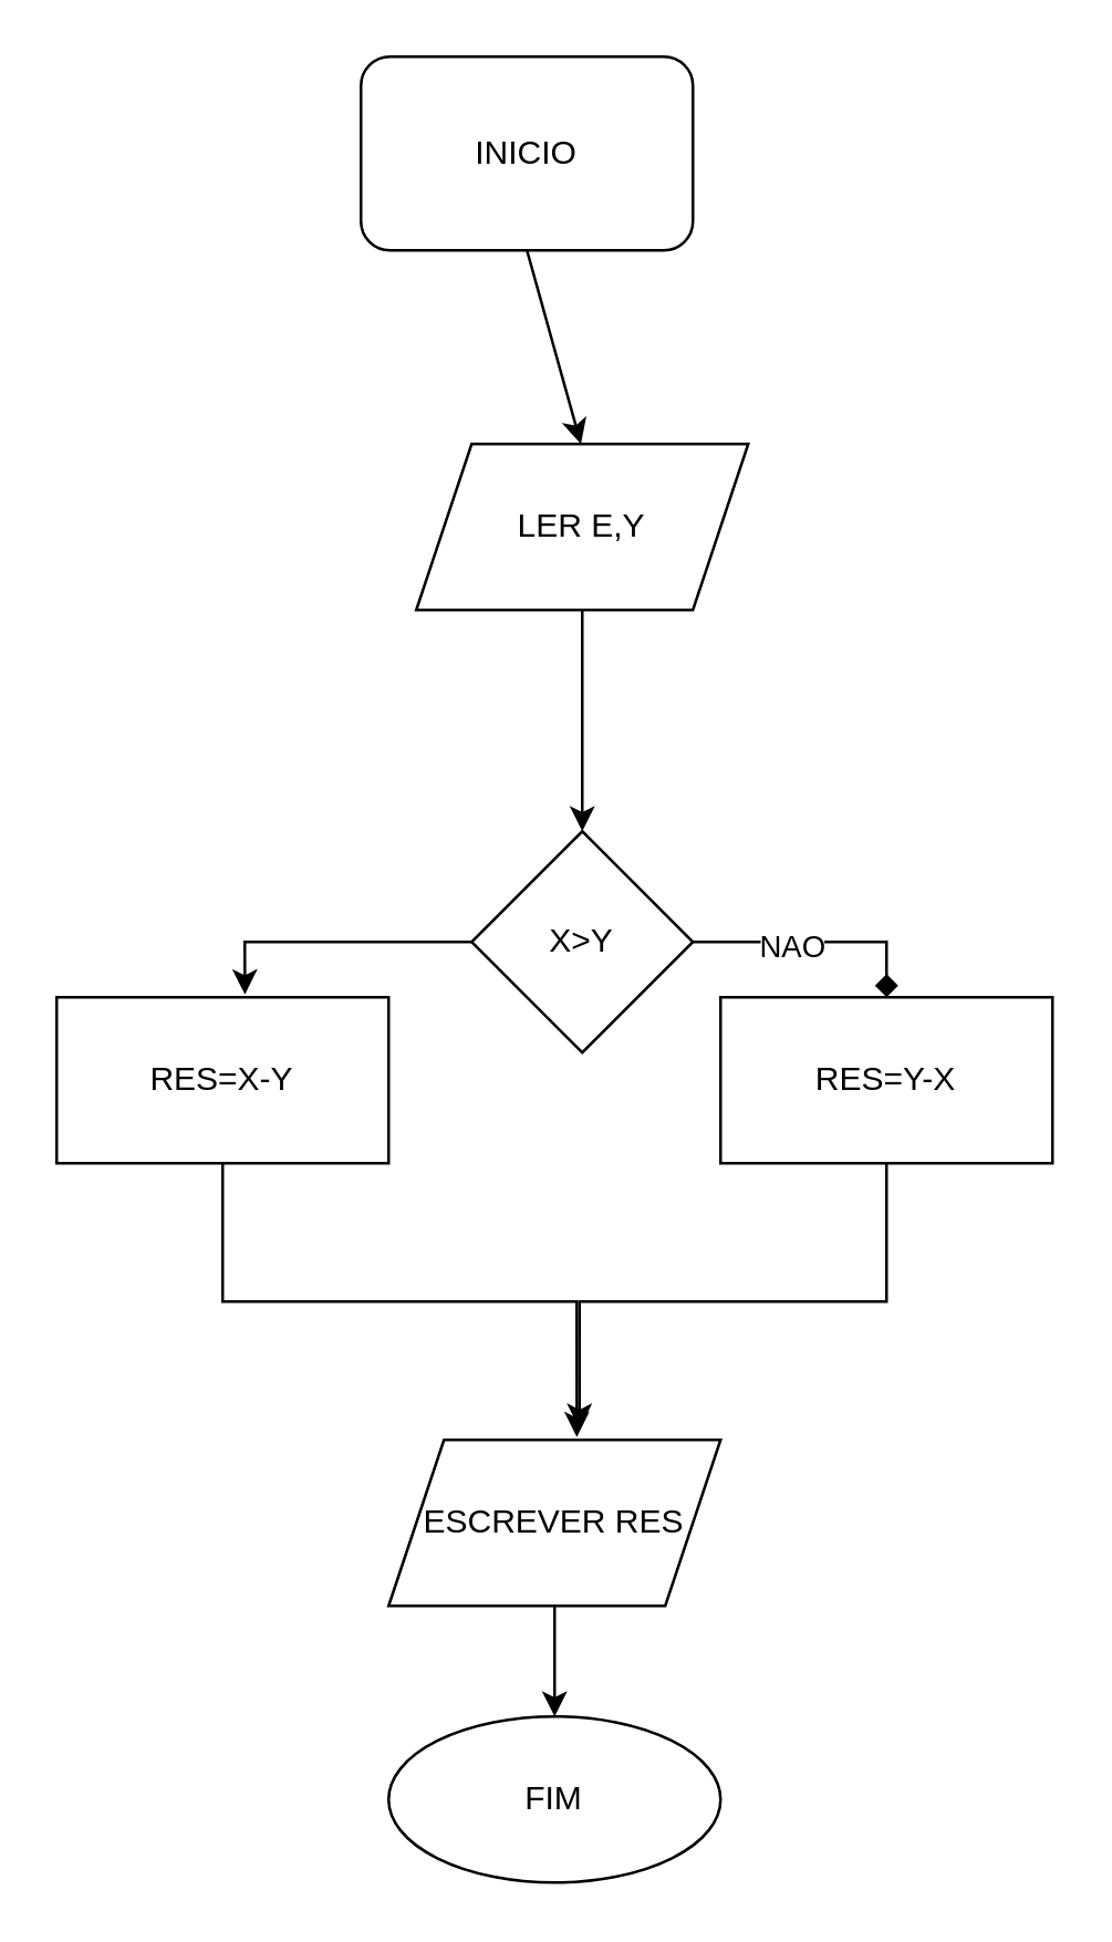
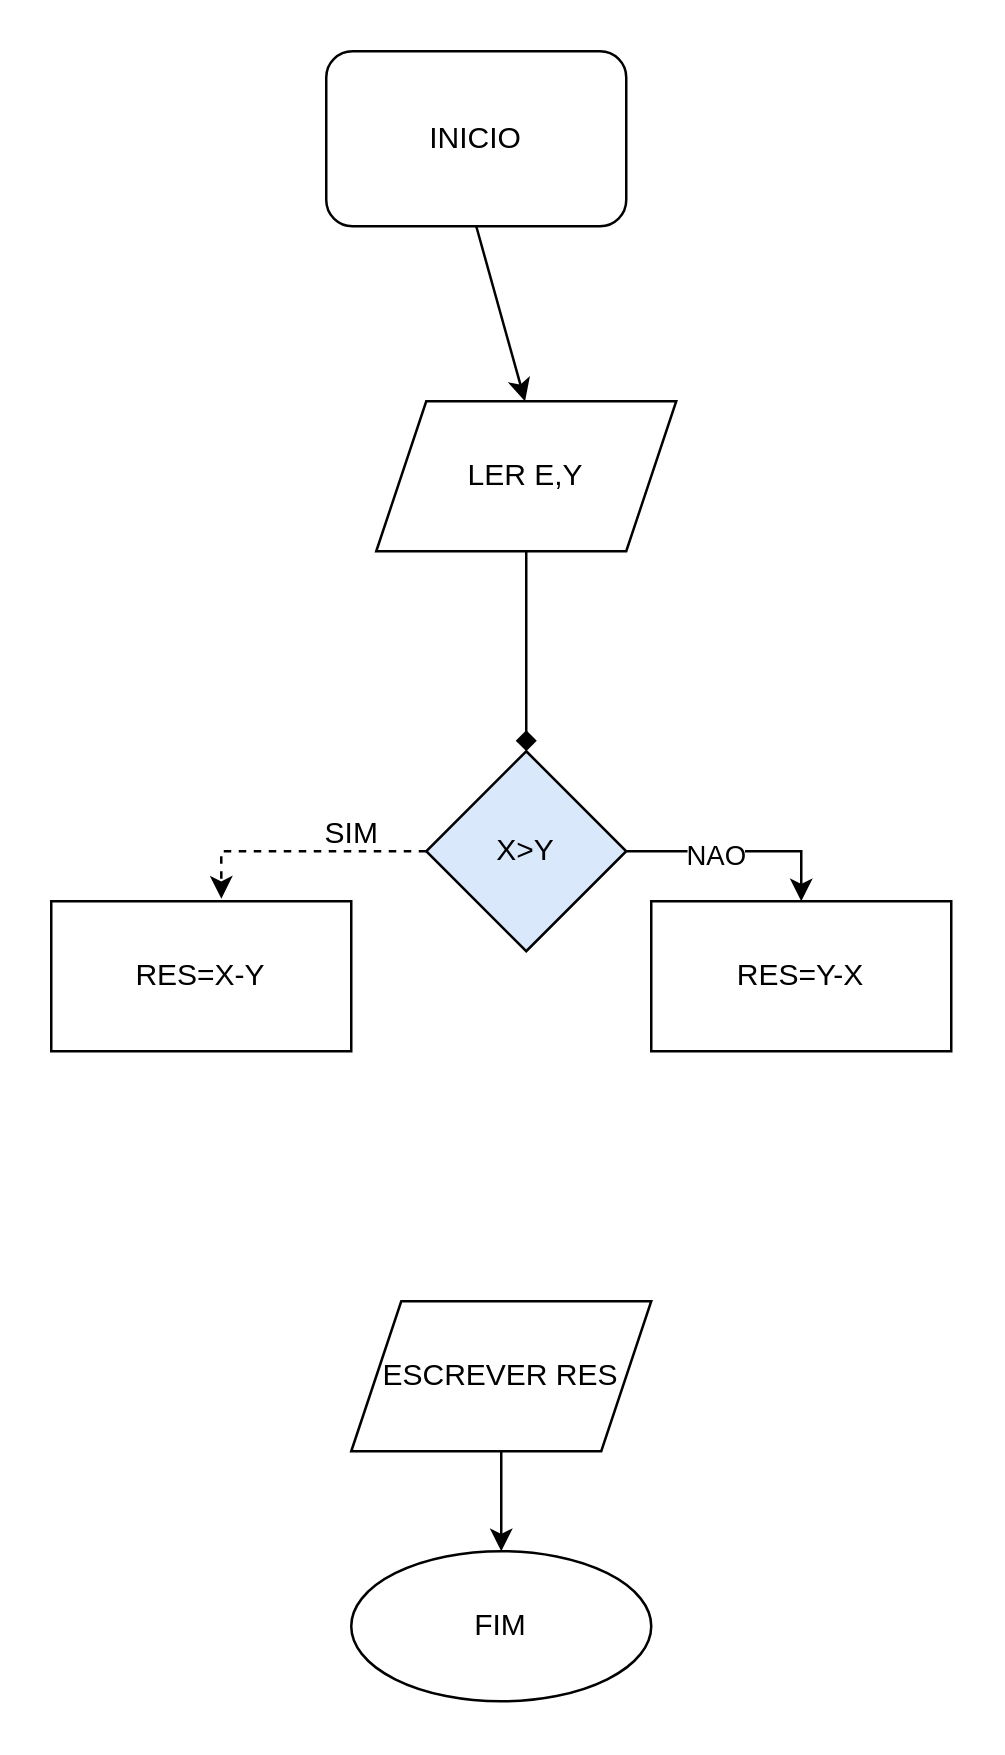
  <mxCell id="0" />
  <mxCell id="1" parent="0" />
  <mxCell id="2" value="INICIO" style="rounded=1;whiteSpace=wrap;html=1;" vertex="1" parent="1"><mxGeometry x="130" y="20" width="120" height="70" as="geometry" /></mxCell>
  <mxCell id="3" value="" style="endArrow=classic;html=1;rounded=0;exitX=0.5;exitY=1;exitDx=0;exitDy=0;entryX=0.496;entryY=0;entryDx=0;entryDy=0;entryPerimeter=0;" edge="1" parent="1" source="2" target="4"><mxGeometry width="50" height="50" relative="1" as="geometry"><mxPoint x="210" y="100" as="sourcePoint" /><mxPoint x="209.5" y="150" as="targetPoint" /></mxGeometry></mxCell>
  <mxCell id="4" value="LER E,Y" style="shape=parallelogram;perimeter=parallelogramPerimeter;whiteSpace=wrap;html=1;fixedSize=1;" vertex="1" parent="1"><mxGeometry x="150" y="160" width="120" height="60" as="geometry" /></mxCell>
- <mxCell id="5" value="" style="endArrow=classic;html=1;rounded=0;exitX=0.5;exitY=1;exitDx=0;exitDy=0;entryX=0.5;entryY=0;entryDx=0;entryDy=0;" edge="1" parent="1" source="4" target="8"><mxGeometry width="50" height="50" relative="1" as="geometry"><mxPoint x="174" y="300" as="sourcePoint" /><mxPoint x="210" y="280" as="targetPoint" /></mxGeometry></mxCell>
- <mxCell id="6" style="edgeStyle=orthogonalEdgeStyle;rounded=0;orthogonalLoop=1;jettySize=auto;html=1;exitX=1;exitY=0.5;exitDx=0;exitDy=0;entryX=0.5;entryY=0;entryDx=0;entryDy=0;endArrow=diamond;" edge="1" parent="1" source="8" target="11"><mxGeometry relative="1" as="geometry" /></mxCell>
+ <mxCell id="5" value="" style="endArrow=diamond;html=1;rounded=0;exitX=0.5;exitY=1;exitDx=0;exitDy=0;entryX=0.5;entryY=0;entryDx=0;entryDy=0;" edge="1" parent="1" source="4" target="8"><mxGeometry width="50" height="50" relative="1" as="geometry"><mxPoint x="174" y="300" as="sourcePoint" /><mxPoint x="210" y="280" as="targetPoint" /></mxGeometry></mxCell>
+ <mxCell id="6" style="edgeStyle=orthogonalEdgeStyle;rounded=0;orthogonalLoop=1;jettySize=auto;html=1;exitX=1;exitY=0.5;exitDx=0;exitDy=0;entryX=0.5;entryY=0;entryDx=0;entryDy=0;" edge="1" parent="1" source="8" target="11"><mxGeometry relative="1" as="geometry" /></mxCell>
  <mxCell id="7" value="NAO" style="edgeLabel;html=1;align=center;verticalAlign=middle;resizable=0;points=[];" vertex="1" connectable="0" parent="6"><mxGeometry x="-0.222" y="-1" relative="1" as="geometry"><mxPoint as="offset" /></mxGeometry></mxCell>
- <mxCell id="8" value="X&amp;gt;Y" style="rhombus;whiteSpace=wrap;html=1;" vertex="1" parent="1"><mxGeometry x="170" y="300" width="80" height="80" as="geometry" /></mxCell>
+ <mxCell id="8" value="X&amp;gt;Y" style="rhombus;whiteSpace=wrap;html=1;fillColor=#dae8fc;" vertex="1" parent="1"><mxGeometry x="170" y="300" width="80" height="80" as="geometry" /></mxCell>
  <mxCell id="9" value="RES=X-Y" style="rounded=0;whiteSpace=wrap;html=1;" vertex="1" parent="1"><mxGeometry x="20" y="360" width="120" height="60" as="geometry" /></mxCell>
- <mxCell id="10" style="edgeStyle=orthogonalEdgeStyle;rounded=0;orthogonalLoop=1;jettySize=auto;html=1;exitX=0;exitY=0.5;exitDx=0;exitDy=0;entryX=0.567;entryY=-0.017;entryDx=0;entryDy=0;entryPerimeter=0;" edge="1" parent="1" source="8" target="9"><mxGeometry relative="1" as="geometry" /></mxCell>
+ <mxCell id="10" style="edgeStyle=orthogonalEdgeStyle;rounded=0;orthogonalLoop=1;jettySize=auto;html=1;exitX=0;exitY=0.5;exitDx=0;exitDy=0;entryX=0.567;entryY=-0.017;entryDx=0;entryDy=0;entryPerimeter=0;dashed=1;" edge="1" parent="1" source="8" target="9"><mxGeometry relative="1" as="geometry" /></mxCell>
  <mxCell id="11" value="RES=Y-X" style="rounded=0;whiteSpace=wrap;html=1;" vertex="1" parent="1"><mxGeometry x="260" y="360" width="120" height="60" as="geometry" /></mxCell>
  <mxCell id="12" style="edgeStyle=orthogonalEdgeStyle;rounded=0;orthogonalLoop=1;jettySize=auto;html=1;exitX=0.5;exitY=1;exitDx=0;exitDy=0;" edge="1" parent="1" source="13" target="16"><mxGeometry relative="1" as="geometry"><mxPoint x="200" y="630" as="targetPoint" /></mxGeometry></mxCell>
  <mxCell id="13" value="ESCREVER RES" style="shape=parallelogram;perimeter=parallelogramPerimeter;whiteSpace=wrap;html=1;fixedSize=1;" vertex="1" parent="1"><mxGeometry x="140" y="520" width="120" height="60" as="geometry" /></mxCell>
- <mxCell id="14" style="edgeStyle=orthogonalEdgeStyle;rounded=0;orthogonalLoop=1;jettySize=auto;html=1;exitX=0.5;exitY=1;exitDx=0;exitDy=0;entryX=0.567;entryY=-0.017;entryDx=0;entryDy=0;entryPerimeter=0;" edge="1" parent="1" source="9" target="13"><mxGeometry relative="1" as="geometry" /></mxCell>
- <mxCell id="15" style="edgeStyle=orthogonalEdgeStyle;rounded=0;orthogonalLoop=1;jettySize=auto;html=1;exitX=0.5;exitY=1;exitDx=0;exitDy=0;entryX=0.575;entryY=-0.067;entryDx=0;entryDy=0;entryPerimeter=0;" edge="1" parent="1" source="11" target="13"><mxGeometry relative="1" as="geometry" /></mxCell>
  <mxCell id="16" value="FIM" style="ellipse;whiteSpace=wrap;html=1;" vertex="1" parent="1"><mxGeometry x="140" y="620" width="120" height="60" as="geometry" /></mxCell>
+ <mxCell id="17" value="SIM" style="text;html=1;align=center;verticalAlign=middle;resizable=0;points=[];autosize=1;strokeColor=none;fillColor=none;" vertex="1" parent="1"><mxGeometry x="120" y="318" width="40" height="30" as="geometry" /></mxCell>
